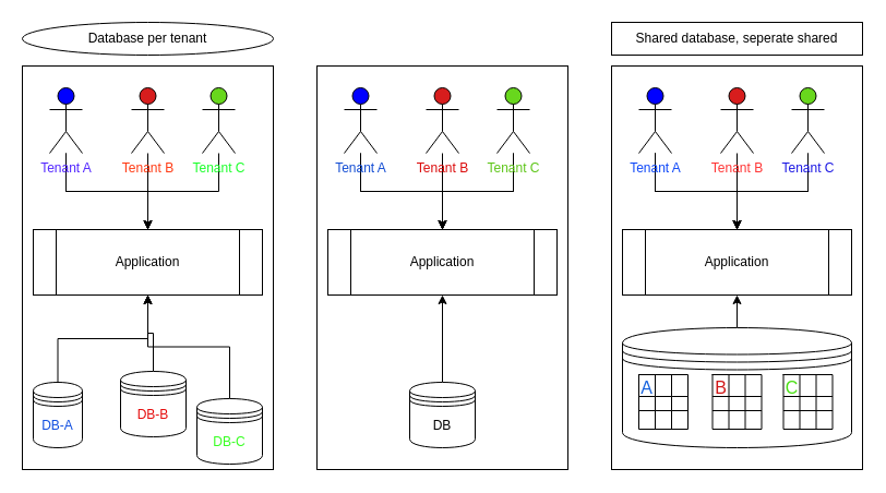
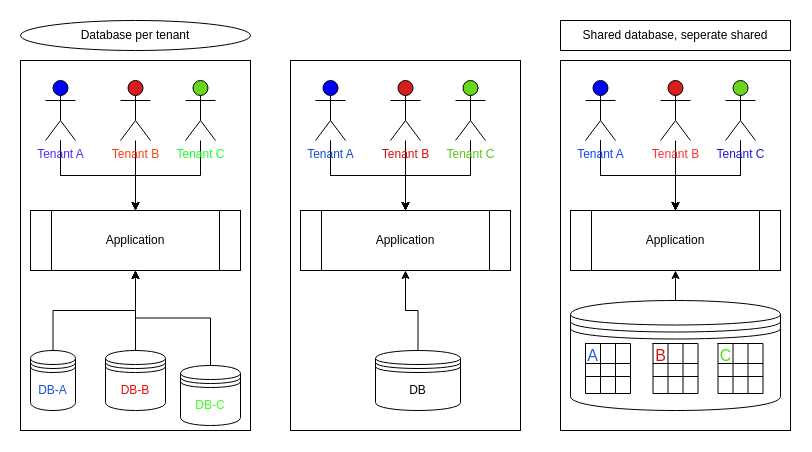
  <mxCell id="0" />
  <mxCell id="1" parent="0" />
  <mxCell id="2" value="" style="rounded=0;whiteSpace=wrap;html=1;align=left;" parent="1" vertex="1"><mxGeometry x="20" y="60" width="230" height="370" as="geometry" /></mxCell>
  <mxCell id="3" value="" style="edgeStyle=orthogonalEdgeStyle;rounded=0;orthogonalLoop=1;jettySize=auto;html=1;" parent="1" source="5" target="10" edge="1"><mxGeometry relative="1" as="geometry" /></mxCell>
  <mxCell id="4" value="" style="edgeStyle=orthogonalEdgeStyle;rounded=0;orthogonalLoop=1;jettySize=auto;html=1;" edge="1" parent="1" source="5" target="10"><mxGeometry relative="1" as="geometry" /></mxCell>
  <mxCell id="5" value="&lt;font color=&quot;#5226ff&quot;&gt;Tenant A&lt;/font&gt;" style="shape=umlActor;verticalLabelPosition=bottom;verticalAlign=top;html=1;outlineConnect=0;fillColor=#0000FF;" parent="1" vertex="1"><mxGeometry x="45" y="80" width="30" height="60" as="geometry" /></mxCell>
  <mxCell id="6" value="" style="edgeStyle=orthogonalEdgeStyle;rounded=0;orthogonalLoop=1;jettySize=auto;html=1;" parent="1" source="7" target="10" edge="1"><mxGeometry relative="1" as="geometry" /></mxCell>
  <mxCell id="7" value="&lt;font color=&quot;#ff3912&quot;&gt;Tenant B&lt;/font&gt;" style="shape=umlActor;verticalLabelPosition=bottom;verticalAlign=top;html=1;outlineConnect=0;fillColor=#d71d1d;" parent="1" vertex="1"><mxGeometry x="120" y="80" width="30" height="60" as="geometry" /></mxCell>
  <mxCell id="8" value="" style="edgeStyle=orthogonalEdgeStyle;rounded=0;orthogonalLoop=1;jettySize=auto;html=1;" parent="1" source="9" target="10" edge="1"><mxGeometry relative="1" as="geometry" /></mxCell>
  <mxCell id="9" value="&lt;font color=&quot;#19ff29&quot;&gt;Tenant C&lt;/font&gt;" style="shape=umlActor;verticalLabelPosition=bottom;verticalAlign=top;html=1;outlineConnect=0;fillColor=#68d71d;" parent="1" vertex="1"><mxGeometry x="185" y="80" width="30" height="60" as="geometry" /></mxCell>
  <mxCell id="10" value="Application" style="shape=process;whiteSpace=wrap;html=1;backgroundOutline=1;" parent="1" vertex="1"><mxGeometry x="30" y="210" width="210" height="60" as="geometry" /></mxCell>
  <mxCell id="11" value="" style="edgeStyle=orthogonalEdgeStyle;rounded=0;orthogonalLoop=1;jettySize=auto;html=1;" parent="1" source="12" target="10" edge="1"><mxGeometry relative="1" as="geometry" /></mxCell>
  <mxCell id="12" value="DB-A" style="shape=datastore;whiteSpace=wrap;html=1;fontColor=#104ee0;" parent="1" vertex="1"><mxGeometry x="30" y="350" width="45" height="60" as="geometry" /></mxCell>
  <mxCell id="13" value="" style="edgeStyle=orthogonalEdgeStyle;rounded=0;orthogonalLoop=1;jettySize=auto;html=1;" parent="1" source="14" target="10" edge="1"><mxGeometry relative="1" as="geometry" /></mxCell>
- <mxCell id="14" value="DB-B" style="shape=datastore;whiteSpace=wrap;html=1;fontColor=#e50b0b;" parent="1" vertex="1"><mxGeometry x="110" y="340" width="60" height="60" as="geometry" /></mxCell>
+ <mxCell id="14" value="DB-B" style="shape=datastore;whiteSpace=wrap;html=1;fontColor=#e50b0b;" parent="1" vertex="1"><mxGeometry x="105" y="350" width="60" height="60" as="geometry" /></mxCell>
  <mxCell id="15" value="" style="edgeStyle=orthogonalEdgeStyle;rounded=0;orthogonalLoop=1;jettySize=auto;html=1;" parent="1" source="16" target="10" edge="1"><mxGeometry relative="1" as="geometry" /></mxCell>
  <mxCell id="16" value="DB-C" style="shape=datastore;whiteSpace=wrap;html=1;fontColor=#35FF1F;" parent="1" vertex="1"><mxGeometry x="180" y="365" width="60" height="60" as="geometry" /></mxCell>
  <mxCell id="17" value="" style="rounded=0;whiteSpace=wrap;html=1;" parent="1" vertex="1"><mxGeometry x="290" y="60" width="230" height="370" as="geometry" /></mxCell>
  <mxCell id="18" value="" style="edgeStyle=orthogonalEdgeStyle;rounded=0;orthogonalLoop=1;jettySize=auto;html=1;" parent="1" source="20" target="26" edge="1"><mxGeometry relative="1" as="geometry" /></mxCell>
  <mxCell id="19" value="" style="edgeStyle=orthogonalEdgeStyle;rounded=0;orthogonalLoop=1;jettySize=auto;html=1;" edge="1" parent="1" source="20" target="26"><mxGeometry relative="1" as="geometry" /></mxCell>
  <mxCell id="20" value="&lt;font color=&quot;#124cd3&quot;&gt;Tenant A&lt;/font&gt;" style="shape=umlActor;verticalLabelPosition=bottom;verticalAlign=top;html=1;outlineConnect=0;fillColor=#0000FF;" parent="1" vertex="1"><mxGeometry x="315" y="80" width="30" height="60" as="geometry" /></mxCell>
  <mxCell id="21" value="" style="edgeStyle=orthogonalEdgeStyle;rounded=0;orthogonalLoop=1;jettySize=auto;html=1;" parent="1" source="22" target="26" edge="1"><mxGeometry relative="1" as="geometry" /></mxCell>
  <mxCell id="22" value="&lt;font color=&quot;#db0a0a&quot;&gt;Tenant B&lt;/font&gt;" style="shape=umlActor;verticalLabelPosition=bottom;verticalAlign=top;html=1;outlineConnect=0;fillColor=#d71d1d;" parent="1" vertex="1"><mxGeometry x="390" y="80" width="30" height="60" as="geometry" /></mxCell>
  <mxCell id="23" value="" style="edgeStyle=orthogonalEdgeStyle;rounded=0;orthogonalLoop=1;jettySize=auto;html=1;" parent="1" source="25" target="26" edge="1"><mxGeometry relative="1" as="geometry" /></mxCell>
  <mxCell id="24" value="" style="edgeStyle=orthogonalEdgeStyle;rounded=0;orthogonalLoop=1;jettySize=auto;html=1;" edge="1" parent="1" source="25" target="26"><mxGeometry relative="1" as="geometry" /></mxCell>
  <mxCell id="25" value="&lt;font color=&quot;#5cc516&quot;&gt;Tenant C&lt;/font&gt;" style="shape=umlActor;verticalLabelPosition=bottom;verticalAlign=top;html=1;outlineConnect=0;fillColor=#68d71d;" parent="1" vertex="1"><mxGeometry x="455" y="80" width="30" height="60" as="geometry" /></mxCell>
  <mxCell id="26" value="Application" style="shape=process;whiteSpace=wrap;html=1;backgroundOutline=1;" parent="1" vertex="1"><mxGeometry x="300" y="210" width="210" height="60" as="geometry" /></mxCell>
  <mxCell id="27" value="" style="edgeStyle=orthogonalEdgeStyle;rounded=0;orthogonalLoop=1;jettySize=auto;html=1;" parent="1" source="28" target="26" edge="1"><mxGeometry relative="1" as="geometry" /></mxCell>
- <mxCell id="28" value="DB" style="shape=datastore;whiteSpace=wrap;html=1;" parent="1" vertex="1"><mxGeometry x="375" y="350" width="60" height="60" as="geometry" /></mxCell>
+ <mxCell id="28" value="DB" style="shape=datastore;whiteSpace=wrap;html=1;" parent="1" vertex="1"><mxGeometry x="375" y="350" width="85" height="60" as="geometry" /></mxCell>
  <mxCell id="29" value="" style="rounded=0;whiteSpace=wrap;html=1;" parent="1" vertex="1"><mxGeometry x="560" y="60" width="230" height="370" as="geometry" /></mxCell>
  <mxCell id="30" value="" style="edgeStyle=orthogonalEdgeStyle;rounded=0;orthogonalLoop=1;jettySize=auto;html=1;" parent="1" source="33" target="39" edge="1"><mxGeometry relative="1" as="geometry" /></mxCell>
  <mxCell id="31" value="" style="edgeStyle=orthogonalEdgeStyle;rounded=0;orthogonalLoop=1;jettySize=auto;html=1;" edge="1" parent="1" source="33" target="39"><mxGeometry relative="1" as="geometry" /></mxCell>
  <mxCell id="32" value="" style="edgeStyle=orthogonalEdgeStyle;rounded=0;orthogonalLoop=1;jettySize=auto;html=1;" edge="1" parent="1" source="33" target="39"><mxGeometry relative="1" as="geometry" /></mxCell>
  <mxCell id="33" value="&lt;font color=&quot;#0d47f8&quot;&gt;Tenant A&lt;/font&gt;" style="shape=umlActor;verticalLabelPosition=bottom;verticalAlign=top;html=1;outlineConnect=0;fillColor=#0000FF;" parent="1" vertex="1"><mxGeometry x="585" y="80" width="30" height="60" as="geometry" /></mxCell>
  <mxCell id="34" value="" style="edgeStyle=orthogonalEdgeStyle;rounded=0;orthogonalLoop=1;jettySize=auto;html=1;" parent="1" source="35" target="39" edge="1"><mxGeometry relative="1" as="geometry" /></mxCell>
  <mxCell id="35" value="&lt;font color=&quot;#ff3333&quot;&gt;Tenant B&lt;/font&gt;" style="shape=umlActor;verticalLabelPosition=bottom;verticalAlign=top;html=1;outlineConnect=0;fillColor=#d71d1d;" parent="1" vertex="1"><mxGeometry x="660" y="80" width="30" height="60" as="geometry" /></mxCell>
  <mxCell id="36" value="" style="edgeStyle=orthogonalEdgeStyle;rounded=0;orthogonalLoop=1;jettySize=auto;html=1;" parent="1" source="38" target="39" edge="1"><mxGeometry relative="1" as="geometry" /></mxCell>
  <mxCell id="37" value="" style="edgeStyle=orthogonalEdgeStyle;rounded=0;orthogonalLoop=1;jettySize=auto;html=1;" edge="1" parent="1" source="38" target="39"><mxGeometry relative="1" as="geometry" /></mxCell>
  <mxCell id="38" value="&lt;font color=&quot;#1a16e3&quot;&gt;Tenant C&lt;/font&gt;" style="shape=umlActor;verticalLabelPosition=bottom;verticalAlign=top;html=1;outlineConnect=0;fillColor=#68d71d;" parent="1" vertex="1"><mxGeometry x="725" y="80" width="30" height="60" as="geometry" /></mxCell>
  <mxCell id="39" value="Application" style="shape=process;whiteSpace=wrap;html=1;backgroundOutline=1;" parent="1" vertex="1"><mxGeometry x="570" y="210" width="210" height="60" as="geometry" /></mxCell>
  <mxCell id="40" value="" style="edgeStyle=orthogonalEdgeStyle;rounded=0;orthogonalLoop=1;jettySize=auto;html=1;" parent="1" source="41" target="39" edge="1"><mxGeometry relative="1" as="geometry" /></mxCell>
  <mxCell id="41" value="" style="shape=datastore;whiteSpace=wrap;html=1;" parent="1" vertex="1"><mxGeometry x="570" y="300" width="210" height="110" as="geometry" /></mxCell>
  <mxCell id="42" value="" style="shape=table;startSize=0;container=1;collapsible=0;childLayout=tableLayout;fontSize=16;" parent="1" vertex="1"><mxGeometry x="585" y="343" width="45" height="50" as="geometry" /></mxCell>
  <mxCell id="43" value="" style="shape=tableRow;horizontal=0;startSize=0;swimlaneHead=0;swimlaneBody=0;strokeColor=inherit;top=0;left=0;bottom=0;right=0;collapsible=0;dropTarget=0;fillColor=none;points=[[0,0.5],[1,0.5]];portConstraint=eastwest;fontSize=16;" parent="42" vertex="1"><mxGeometry width="45" height="20" as="geometry" /></mxCell>
  <mxCell id="44" value="A" style="shape=partialRectangle;html=1;whiteSpace=wrap;connectable=0;strokeColor=inherit;overflow=hidden;fillColor=none;top=0;left=0;bottom=0;right=0;pointerEvents=1;fontSize=16;fontColor=#1763de;" parent="43" vertex="1"><mxGeometry width="15" height="20" as="geometry"><mxRectangle width="15" height="20" as="alternateBounds" /></mxGeometry></mxCell>
  <mxCell id="45" value="" style="shape=partialRectangle;html=1;whiteSpace=wrap;connectable=0;strokeColor=inherit;overflow=hidden;fillColor=none;top=0;left=0;bottom=0;right=0;pointerEvents=1;fontSize=16;" parent="43" vertex="1"><mxGeometry x="15" width="15" height="20" as="geometry"><mxRectangle width="15" height="20" as="alternateBounds" /></mxGeometry></mxCell>
  <mxCell id="46" value="" style="shape=partialRectangle;html=1;whiteSpace=wrap;connectable=0;strokeColor=inherit;overflow=hidden;fillColor=none;top=0;left=0;bottom=0;right=0;pointerEvents=1;fontSize=16;" parent="43" vertex="1"><mxGeometry x="30" width="15" height="20" as="geometry"><mxRectangle width="15" height="20" as="alternateBounds" /></mxGeometry></mxCell>
  <mxCell id="47" value="" style="shape=tableRow;horizontal=0;startSize=0;swimlaneHead=0;swimlaneBody=0;strokeColor=inherit;top=0;left=0;bottom=0;right=0;collapsible=0;dropTarget=0;fillColor=none;points=[[0,0.5],[1,0.5]];portConstraint=eastwest;fontSize=16;" parent="42" vertex="1"><mxGeometry y="20" width="45" height="13" as="geometry" /></mxCell>
  <mxCell id="48" value="" style="shape=partialRectangle;html=1;whiteSpace=wrap;connectable=0;strokeColor=inherit;overflow=hidden;fillColor=none;top=0;left=0;bottom=0;right=0;pointerEvents=1;fontSize=16;" parent="47" vertex="1"><mxGeometry width="15" height="13" as="geometry"><mxRectangle width="15" height="13" as="alternateBounds" /></mxGeometry></mxCell>
  <mxCell id="49" value="" style="shape=partialRectangle;html=1;whiteSpace=wrap;connectable=0;strokeColor=inherit;overflow=hidden;fillColor=none;top=0;left=0;bottom=0;right=0;pointerEvents=1;fontSize=16;" parent="47" vertex="1"><mxGeometry x="15" width="15" height="13" as="geometry"><mxRectangle width="15" height="13" as="alternateBounds" /></mxGeometry></mxCell>
  <mxCell id="50" value="" style="shape=partialRectangle;html=1;whiteSpace=wrap;connectable=0;strokeColor=inherit;overflow=hidden;fillColor=none;top=0;left=0;bottom=0;right=0;pointerEvents=1;fontSize=16;" parent="47" vertex="1"><mxGeometry x="30" width="15" height="13" as="geometry"><mxRectangle width="15" height="13" as="alternateBounds" /></mxGeometry></mxCell>
  <mxCell id="51" value="" style="shape=tableRow;horizontal=0;startSize=0;swimlaneHead=0;swimlaneBody=0;strokeColor=inherit;top=0;left=0;bottom=0;right=0;collapsible=0;dropTarget=0;fillColor=none;points=[[0,0.5],[1,0.5]];portConstraint=eastwest;fontSize=16;" parent="42" vertex="1"><mxGeometry y="33" width="45" height="17" as="geometry" /></mxCell>
  <mxCell id="52" value="" style="shape=partialRectangle;html=1;whiteSpace=wrap;connectable=0;strokeColor=inherit;overflow=hidden;fillColor=none;top=0;left=0;bottom=0;right=0;pointerEvents=1;fontSize=16;" parent="51" vertex="1"><mxGeometry width="15" height="17" as="geometry"><mxRectangle width="15" height="17" as="alternateBounds" /></mxGeometry></mxCell>
  <mxCell id="53" value="" style="shape=partialRectangle;html=1;whiteSpace=wrap;connectable=0;strokeColor=inherit;overflow=hidden;fillColor=none;top=0;left=0;bottom=0;right=0;pointerEvents=1;fontSize=16;" parent="51" vertex="1"><mxGeometry x="15" width="15" height="17" as="geometry"><mxRectangle width="15" height="17" as="alternateBounds" /></mxGeometry></mxCell>
  <mxCell id="54" value="" style="shape=partialRectangle;html=1;whiteSpace=wrap;connectable=0;strokeColor=inherit;overflow=hidden;fillColor=none;top=0;left=0;bottom=0;right=0;pointerEvents=1;fontSize=16;" parent="51" vertex="1"><mxGeometry x="30" width="15" height="17" as="geometry"><mxRectangle width="15" height="17" as="alternateBounds" /></mxGeometry></mxCell>
  <mxCell id="55" value="Database per tenant" style="ellipse;whiteSpace=wrap;html=1;" vertex="1" parent="1"><mxGeometry x="20" y="20" width="230" height="30" as="geometry" /></mxCell>
  <mxCell id="56" value="Shared database, seperate shared" style="rounded=0;whiteSpace=wrap;html=1;" vertex="1" parent="1"><mxGeometry x="560" y="20" width="230" height="30" as="geometry" /></mxCell>
  <mxCell id="57" value="" style="shape=table;startSize=0;container=1;collapsible=0;childLayout=tableLayout;fontSize=16;align=left;" vertex="1" parent="1"><mxGeometry x="652.5" y="343" width="45" height="50" as="geometry" /></mxCell>
  <mxCell id="58" value="" style="shape=tableRow;horizontal=0;startSize=0;swimlaneHead=0;swimlaneBody=0;strokeColor=inherit;top=0;left=0;bottom=0;right=0;collapsible=0;dropTarget=0;fillColor=none;points=[[0,0.5],[1,0.5]];portConstraint=eastwest;fontSize=16;" vertex="1" parent="57"><mxGeometry width="45" height="20" as="geometry" /></mxCell>
  <mxCell id="59" value="B" style="shape=partialRectangle;html=1;whiteSpace=wrap;connectable=0;strokeColor=inherit;overflow=hidden;fillColor=none;top=0;left=0;bottom=0;right=0;pointerEvents=1;fontSize=16;fontColor=#d01616;" vertex="1" parent="58"><mxGeometry width="15" height="20" as="geometry"><mxRectangle width="15" height="20" as="alternateBounds" /></mxGeometry></mxCell>
  <mxCell id="60" value="" style="shape=partialRectangle;html=1;whiteSpace=wrap;connectable=0;strokeColor=inherit;overflow=hidden;fillColor=none;top=0;left=0;bottom=0;right=0;pointerEvents=1;fontSize=16;" vertex="1" parent="58"><mxGeometry x="15" width="15" height="20" as="geometry"><mxRectangle width="15" height="20" as="alternateBounds" /></mxGeometry></mxCell>
  <mxCell id="61" value="" style="shape=partialRectangle;html=1;whiteSpace=wrap;connectable=0;strokeColor=inherit;overflow=hidden;fillColor=none;top=0;left=0;bottom=0;right=0;pointerEvents=1;fontSize=16;" vertex="1" parent="58"><mxGeometry x="30" width="15" height="20" as="geometry"><mxRectangle width="15" height="20" as="alternateBounds" /></mxGeometry></mxCell>
  <mxCell id="62" value="" style="shape=tableRow;horizontal=0;startSize=0;swimlaneHead=0;swimlaneBody=0;strokeColor=inherit;top=0;left=0;bottom=0;right=0;collapsible=0;dropTarget=0;fillColor=none;points=[[0,0.5],[1,0.5]];portConstraint=eastwest;fontSize=16;" vertex="1" parent="57"><mxGeometry y="20" width="45" height="13" as="geometry" /></mxCell>
  <mxCell id="63" value="" style="shape=partialRectangle;html=1;whiteSpace=wrap;connectable=0;strokeColor=inherit;overflow=hidden;fillColor=none;top=0;left=0;bottom=0;right=0;pointerEvents=1;fontSize=16;" vertex="1" parent="62"><mxGeometry width="15" height="13" as="geometry"><mxRectangle width="15" height="13" as="alternateBounds" /></mxGeometry></mxCell>
  <mxCell id="64" value="" style="shape=partialRectangle;html=1;whiteSpace=wrap;connectable=0;strokeColor=inherit;overflow=hidden;fillColor=none;top=0;left=0;bottom=0;right=0;pointerEvents=1;fontSize=16;" vertex="1" parent="62"><mxGeometry x="15" width="15" height="13" as="geometry"><mxRectangle width="15" height="13" as="alternateBounds" /></mxGeometry></mxCell>
  <mxCell id="65" value="" style="shape=partialRectangle;html=1;whiteSpace=wrap;connectable=0;strokeColor=inherit;overflow=hidden;fillColor=none;top=0;left=0;bottom=0;right=0;pointerEvents=1;fontSize=16;" vertex="1" parent="62"><mxGeometry x="30" width="15" height="13" as="geometry"><mxRectangle width="15" height="13" as="alternateBounds" /></mxGeometry></mxCell>
  <mxCell id="66" value="" style="shape=tableRow;horizontal=0;startSize=0;swimlaneHead=0;swimlaneBody=0;strokeColor=inherit;top=0;left=0;bottom=0;right=0;collapsible=0;dropTarget=0;fillColor=none;points=[[0,0.5],[1,0.5]];portConstraint=eastwest;fontSize=16;" vertex="1" parent="57"><mxGeometry y="33" width="45" height="17" as="geometry" /></mxCell>
  <mxCell id="67" value="" style="shape=partialRectangle;html=1;whiteSpace=wrap;connectable=0;strokeColor=inherit;overflow=hidden;fillColor=none;top=0;left=0;bottom=0;right=0;pointerEvents=1;fontSize=16;" vertex="1" parent="66"><mxGeometry width="15" height="17" as="geometry"><mxRectangle width="15" height="17" as="alternateBounds" /></mxGeometry></mxCell>
  <mxCell id="68" value="" style="shape=partialRectangle;html=1;whiteSpace=wrap;connectable=0;strokeColor=inherit;overflow=hidden;fillColor=none;top=0;left=0;bottom=0;right=0;pointerEvents=1;fontSize=16;" vertex="1" parent="66"><mxGeometry x="15" width="15" height="17" as="geometry"><mxRectangle width="15" height="17" as="alternateBounds" /></mxGeometry></mxCell>
  <mxCell id="69" value="" style="shape=partialRectangle;html=1;whiteSpace=wrap;connectable=0;strokeColor=inherit;overflow=hidden;fillColor=none;top=0;left=0;bottom=0;right=0;pointerEvents=1;fontSize=16;" vertex="1" parent="66"><mxGeometry x="30" width="15" height="17" as="geometry"><mxRectangle width="15" height="17" as="alternateBounds" /></mxGeometry></mxCell>
  <mxCell id="70" value="" style="shape=table;startSize=0;container=1;collapsible=0;childLayout=tableLayout;fontSize=16;" vertex="1" parent="1"><mxGeometry x="717.5" y="343" width="45" height="50" as="geometry" /></mxCell>
  <mxCell id="71" value="" style="shape=tableRow;horizontal=0;startSize=0;swimlaneHead=0;swimlaneBody=0;strokeColor=inherit;top=0;left=0;bottom=0;right=0;collapsible=0;dropTarget=0;fillColor=none;points=[[0,0.5],[1,0.5]];portConstraint=eastwest;fontSize=16;" vertex="1" parent="70"><mxGeometry width="45" height="20" as="geometry" /></mxCell>
  <mxCell id="72" value="C" style="shape=partialRectangle;html=1;whiteSpace=wrap;connectable=0;strokeColor=inherit;overflow=hidden;fillColor=none;top=0;left=0;bottom=0;right=0;pointerEvents=1;fontSize=16;fontColor=#48df11;" vertex="1" parent="71"><mxGeometry width="15" height="20" as="geometry"><mxRectangle width="15" height="20" as="alternateBounds" /></mxGeometry></mxCell>
  <mxCell id="73" value="" style="shape=partialRectangle;html=1;whiteSpace=wrap;connectable=0;strokeColor=inherit;overflow=hidden;fillColor=none;top=0;left=0;bottom=0;right=0;pointerEvents=1;fontSize=16;" vertex="1" parent="71"><mxGeometry x="15" width="15" height="20" as="geometry"><mxRectangle width="15" height="20" as="alternateBounds" /></mxGeometry></mxCell>
  <mxCell id="74" value="" style="shape=partialRectangle;html=1;whiteSpace=wrap;connectable=0;strokeColor=inherit;overflow=hidden;fillColor=none;top=0;left=0;bottom=0;right=0;pointerEvents=1;fontSize=16;" vertex="1" parent="71"><mxGeometry x="30" width="15" height="20" as="geometry"><mxRectangle width="15" height="20" as="alternateBounds" /></mxGeometry></mxCell>
  <mxCell id="75" value="" style="shape=tableRow;horizontal=0;startSize=0;swimlaneHead=0;swimlaneBody=0;strokeColor=inherit;top=0;left=0;bottom=0;right=0;collapsible=0;dropTarget=0;fillColor=none;points=[[0,0.5],[1,0.5]];portConstraint=eastwest;fontSize=16;" vertex="1" parent="70"><mxGeometry y="20" width="45" height="13" as="geometry" /></mxCell>
  <mxCell id="76" value="" style="shape=partialRectangle;html=1;whiteSpace=wrap;connectable=0;strokeColor=inherit;overflow=hidden;fillColor=none;top=0;left=0;bottom=0;right=0;pointerEvents=1;fontSize=16;" vertex="1" parent="75"><mxGeometry width="15" height="13" as="geometry"><mxRectangle width="15" height="13" as="alternateBounds" /></mxGeometry></mxCell>
  <mxCell id="77" value="" style="shape=partialRectangle;html=1;whiteSpace=wrap;connectable=0;strokeColor=inherit;overflow=hidden;fillColor=none;top=0;left=0;bottom=0;right=0;pointerEvents=1;fontSize=16;" vertex="1" parent="75"><mxGeometry x="15" width="15" height="13" as="geometry"><mxRectangle width="15" height="13" as="alternateBounds" /></mxGeometry></mxCell>
  <mxCell id="78" value="" style="shape=partialRectangle;html=1;whiteSpace=wrap;connectable=0;strokeColor=inherit;overflow=hidden;fillColor=none;top=0;left=0;bottom=0;right=0;pointerEvents=1;fontSize=16;" vertex="1" parent="75"><mxGeometry x="30" width="15" height="13" as="geometry"><mxRectangle width="15" height="13" as="alternateBounds" /></mxGeometry></mxCell>
  <mxCell id="79" value="" style="shape=tableRow;horizontal=0;startSize=0;swimlaneHead=0;swimlaneBody=0;strokeColor=inherit;top=0;left=0;bottom=0;right=0;collapsible=0;dropTarget=0;fillColor=none;points=[[0,0.5],[1,0.5]];portConstraint=eastwest;fontSize=16;" vertex="1" parent="70"><mxGeometry y="33" width="45" height="17" as="geometry" /></mxCell>
  <mxCell id="80" value="" style="shape=partialRectangle;html=1;whiteSpace=wrap;connectable=0;strokeColor=inherit;overflow=hidden;fillColor=none;top=0;left=0;bottom=0;right=0;pointerEvents=1;fontSize=16;" vertex="1" parent="79"><mxGeometry width="15" height="17" as="geometry"><mxRectangle width="15" height="17" as="alternateBounds" /></mxGeometry></mxCell>
  <mxCell id="81" value="" style="shape=partialRectangle;html=1;whiteSpace=wrap;connectable=0;strokeColor=inherit;overflow=hidden;fillColor=none;top=0;left=0;bottom=0;right=0;pointerEvents=1;fontSize=16;" vertex="1" parent="79"><mxGeometry x="15" width="15" height="17" as="geometry"><mxRectangle width="15" height="17" as="alternateBounds" /></mxGeometry></mxCell>
  <mxCell id="82" value="" style="shape=partialRectangle;html=1;whiteSpace=wrap;connectable=0;strokeColor=inherit;overflow=hidden;fillColor=none;top=0;left=0;bottom=0;right=0;pointerEvents=1;fontSize=16;" vertex="1" parent="79"><mxGeometry x="30" width="15" height="17" as="geometry"><mxRectangle width="15" height="17" as="alternateBounds" /></mxGeometry></mxCell>
